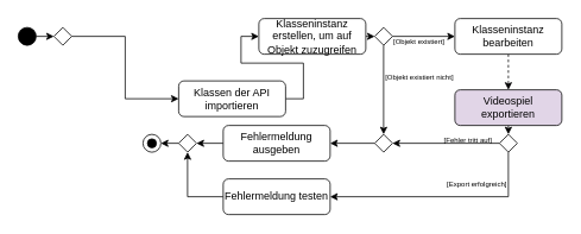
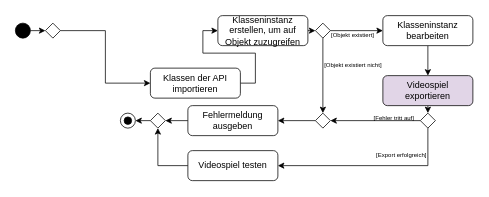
  <mxCell id="0" />
  <mxCell id="1" parent="0" />
  <mxCell id="2" style="edgeStyle=orthogonalEdgeStyle;rounded=0;orthogonalLoop=1;jettySize=auto;html=1;exitX=1;exitY=0.5;exitDx=0;exitDy=0;entryX=0;entryY=0.5;entryDx=0;entryDy=0;" edge="1" parent="1" source="3" target="11"><mxGeometry relative="1" as="geometry" /></mxCell>
  <mxCell id="3" value="" style="ellipse;whiteSpace=wrap;html=1;aspect=fixed;fillColor=#000000;" vertex="1" parent="1"><mxGeometry x="20" y="30" width="20" height="20" as="geometry" /></mxCell>
  <mxCell id="4" style="edgeStyle=orthogonalEdgeStyle;rounded=0;orthogonalLoop=1;jettySize=auto;html=1;exitX=1;exitY=0.5;exitDx=0;exitDy=0;entryX=0;entryY=0.5;entryDx=0;entryDy=0;" edge="1" parent="1" source="5" target="7"><mxGeometry relative="1" as="geometry" /></mxCell>
  <mxCell id="5" value="Klassen der API importieren" style="rounded=1;whiteSpace=wrap;html=1;" vertex="1" parent="1"><mxGeometry x="200" y="90" width="120" height="40" as="geometry" /></mxCell>
  <mxCell id="6" style="edgeStyle=orthogonalEdgeStyle;rounded=0;orthogonalLoop=1;jettySize=auto;html=1;exitX=1;exitY=0.5;exitDx=0;exitDy=0;entryX=0;entryY=0.5;entryDx=0;entryDy=0;" edge="1" parent="1" source="7" target="17"><mxGeometry relative="1" as="geometry" /></mxCell>
  <mxCell id="7" value="Klasseninstanz erstellen, um auf Objekt zuzugreifen" style="rounded=1;whiteSpace=wrap;html=1;" vertex="1" parent="1"><mxGeometry x="290" y="20" width="120" height="40" as="geometry" /></mxCell>
  <mxCell id="8" value="" style="ellipse;whiteSpace=wrap;html=1;aspect=fixed;" vertex="1" parent="1"><mxGeometry x="160" y="150" width="20" height="20" as="geometry" /></mxCell>
  <mxCell id="9" value="" style="ellipse;whiteSpace=wrap;html=1;aspect=fixed;fillColor=#000000;" vertex="1" parent="1"><mxGeometry x="165" y="155" width="10" height="10" as="geometry" /></mxCell>
  <mxCell id="10" style="edgeStyle=orthogonalEdgeStyle;rounded=0;orthogonalLoop=1;jettySize=auto;html=1;exitX=1;exitY=0.5;exitDx=0;exitDy=0;entryX=0;entryY=0.5;entryDx=0;entryDy=0;" edge="1" parent="1" source="11" target="5"><mxGeometry relative="1" as="geometry" /></mxCell>
  <mxCell id="11" value="" style="rhombus;whiteSpace=wrap;html=1;" vertex="1" parent="1"><mxGeometry x="60" y="30" width="20" height="20" as="geometry" /></mxCell>
  <mxCell id="12" value="&lt;font style=&quot;font-size: 8px;&quot;&gt;[Objekt existiert]&lt;/font&gt;" style="text;html=1;strokeColor=none;fillColor=none;align=center;verticalAlign=middle;whiteSpace=wrap;rounded=0;" vertex="1" parent="1"><mxGeometry x="440" y="40" width="60" height="10" as="geometry" /></mxCell>
- <mxCell id="13" style="edgeStyle=orthogonalEdgeStyle;rounded=0;orthogonalLoop=1;jettySize=auto;html=1;exitX=0.5;exitY=1;exitDx=0;exitDy=0;entryX=0.5;entryY=0;entryDx=0;entryDy=0;dashed=1;" edge="1" parent="1" source="14" target="19"><mxGeometry relative="1" as="geometry" /></mxCell>
+ <mxCell id="13" style="edgeStyle=orthogonalEdgeStyle;rounded=0;orthogonalLoop=1;jettySize=auto;html=1;exitX=0.5;exitY=1;exitDx=0;exitDy=0;entryX=0.5;entryY=0;entryDx=0;entryDy=0;" edge="1" parent="1" source="14" target="19"><mxGeometry relative="1" as="geometry" /></mxCell>
  <mxCell id="14" value="Klasseninstanz bearbeiten" style="rounded=1;whiteSpace=wrap;html=1;" vertex="1" parent="1"><mxGeometry x="510" y="20" width="120" height="40" as="geometry" /></mxCell>
  <mxCell id="15" style="edgeStyle=orthogonalEdgeStyle;rounded=0;orthogonalLoop=1;jettySize=auto;html=1;exitX=1;exitY=0.5;exitDx=0;exitDy=0;entryX=0;entryY=0.5;entryDx=0;entryDy=0;" edge="1" parent="1" source="17" target="14"><mxGeometry relative="1" as="geometry" /></mxCell>
  <mxCell id="16" style="edgeStyle=orthogonalEdgeStyle;rounded=0;orthogonalLoop=1;jettySize=auto;html=1;exitX=0.5;exitY=1;exitDx=0;exitDy=0;entryX=0.5;entryY=0;entryDx=0;entryDy=0;" edge="1" parent="1" source="17" target="24"><mxGeometry relative="1" as="geometry" /></mxCell>
  <mxCell id="17" value="" style="rhombus;whiteSpace=wrap;html=1;" vertex="1" parent="1"><mxGeometry x="420" y="30" width="20" height="20" as="geometry" /></mxCell>
  <mxCell id="18" style="edgeStyle=orthogonalEdgeStyle;rounded=0;orthogonalLoop=1;jettySize=auto;html=1;exitX=0.5;exitY=1;exitDx=0;exitDy=0;entryX=0.5;entryY=0;entryDx=0;entryDy=0;" edge="1" parent="1" source="19" target="22"><mxGeometry relative="1" as="geometry" /></mxCell>
  <mxCell id="19" value="Videospiel exportieren" style="rounded=1;whiteSpace=wrap;html=1;fillColor=#e1d5e7;" vertex="1" parent="1"><mxGeometry x="510" y="100" width="120" height="40" as="geometry" /></mxCell>
  <mxCell id="20" style="edgeStyle=orthogonalEdgeStyle;rounded=0;orthogonalLoop=1;jettySize=auto;html=1;exitX=0;exitY=0.5;exitDx=0;exitDy=0;entryX=1;entryY=0.5;entryDx=0;entryDy=0;" edge="1" parent="1" source="22" target="24"><mxGeometry relative="1" as="geometry" /></mxCell>
  <mxCell id="21" style="edgeStyle=orthogonalEdgeStyle;rounded=0;orthogonalLoop=1;jettySize=auto;html=1;exitX=0.5;exitY=1;exitDx=0;exitDy=0;entryX=1;entryY=0.5;entryDx=0;entryDy=0;" edge="1" parent="1" source="22" target="32"><mxGeometry relative="1" as="geometry" /></mxCell>
  <mxCell id="22" value="" style="rhombus;whiteSpace=wrap;html=1;" vertex="1" parent="1"><mxGeometry x="560" y="150" width="20" height="20" as="geometry" /></mxCell>
  <mxCell id="23" style="edgeStyle=orthogonalEdgeStyle;rounded=0;orthogonalLoop=1;jettySize=auto;html=1;exitX=0;exitY=0.5;exitDx=0;exitDy=0;entryX=1;entryY=0.5;entryDx=0;entryDy=0;" edge="1" parent="1" source="24" target="28"><mxGeometry relative="1" as="geometry" /></mxCell>
  <mxCell id="24" value="" style="rhombus;whiteSpace=wrap;html=1;" vertex="1" parent="1"><mxGeometry x="420" y="150" width="20" height="20" as="geometry" /></mxCell>
  <mxCell id="25" value="&lt;font style=&quot;font-size: 8px;&quot;&gt;[Objekt existiert nicht]&lt;/font&gt;" style="text;html=1;strokeColor=none;fillColor=none;align=center;verticalAlign=middle;whiteSpace=wrap;rounded=0;" vertex="1" parent="1"><mxGeometry x="427.5" y="80" width="85" height="10" as="geometry" /></mxCell>
  <mxCell id="26" value="&lt;span style=&quot;font-size: 8px;&quot;&gt;[Fehler tritt auf]&lt;/span&gt;" style="text;html=1;strokeColor=none;fillColor=none;align=center;verticalAlign=middle;whiteSpace=wrap;rounded=0;" vertex="1" parent="1"><mxGeometry x="495" y="150" width="60" height="10" as="geometry" /></mxCell>
  <mxCell id="27" style="edgeStyle=orthogonalEdgeStyle;rounded=0;orthogonalLoop=1;jettySize=auto;html=1;exitX=0;exitY=0.5;exitDx=0;exitDy=0;entryX=1;entryY=0.5;entryDx=0;entryDy=0;" edge="1" parent="1" source="28" target="30"><mxGeometry relative="1" as="geometry" /></mxCell>
  <mxCell id="28" value="Fehlermeldung ausgeben" style="rounded=1;whiteSpace=wrap;html=1;" vertex="1" parent="1"><mxGeometry x="250" y="140" width="120" height="40" as="geometry" /></mxCell>
  <mxCell id="29" style="edgeStyle=orthogonalEdgeStyle;rounded=0;orthogonalLoop=1;jettySize=auto;html=1;exitX=0;exitY=0.5;exitDx=0;exitDy=0;entryX=1;entryY=0.5;entryDx=0;entryDy=0;" edge="1" parent="1" source="30" target="8"><mxGeometry relative="1" as="geometry" /></mxCell>
  <mxCell id="30" value="" style="rhombus;whiteSpace=wrap;html=1;" vertex="1" parent="1"><mxGeometry x="200" y="150" width="20" height="20" as="geometry" /></mxCell>
  <mxCell id="31" style="edgeStyle=orthogonalEdgeStyle;rounded=0;orthogonalLoop=1;jettySize=auto;html=1;exitX=0;exitY=0.5;exitDx=0;exitDy=0;entryX=0.5;entryY=1;entryDx=0;entryDy=0;" edge="1" parent="1" source="32" target="30"><mxGeometry relative="1" as="geometry" /></mxCell>
- <mxCell id="32" value="Fehlermeldung testen" style="rounded=1;whiteSpace=wrap;html=1;" vertex="1" parent="1"><mxGeometry x="250" y="200" width="120" height="40" as="geometry" /></mxCell>
+ <mxCell id="32" value="Videospiel testen" style="rounded=1;whiteSpace=wrap;html=1;" vertex="1" parent="1"><mxGeometry x="250" y="200" width="120" height="40" as="geometry" /></mxCell>
  <mxCell id="33" value="&lt;span style=&quot;font-size: 8px;&quot;&gt;[Export erfolgreich]&lt;/span&gt;" style="text;html=1;strokeColor=none;fillColor=none;align=center;verticalAlign=middle;whiteSpace=wrap;rounded=0;" vertex="1" parent="1"><mxGeometry x="495" y="200" width="80" height="10" as="geometry" /></mxCell>
